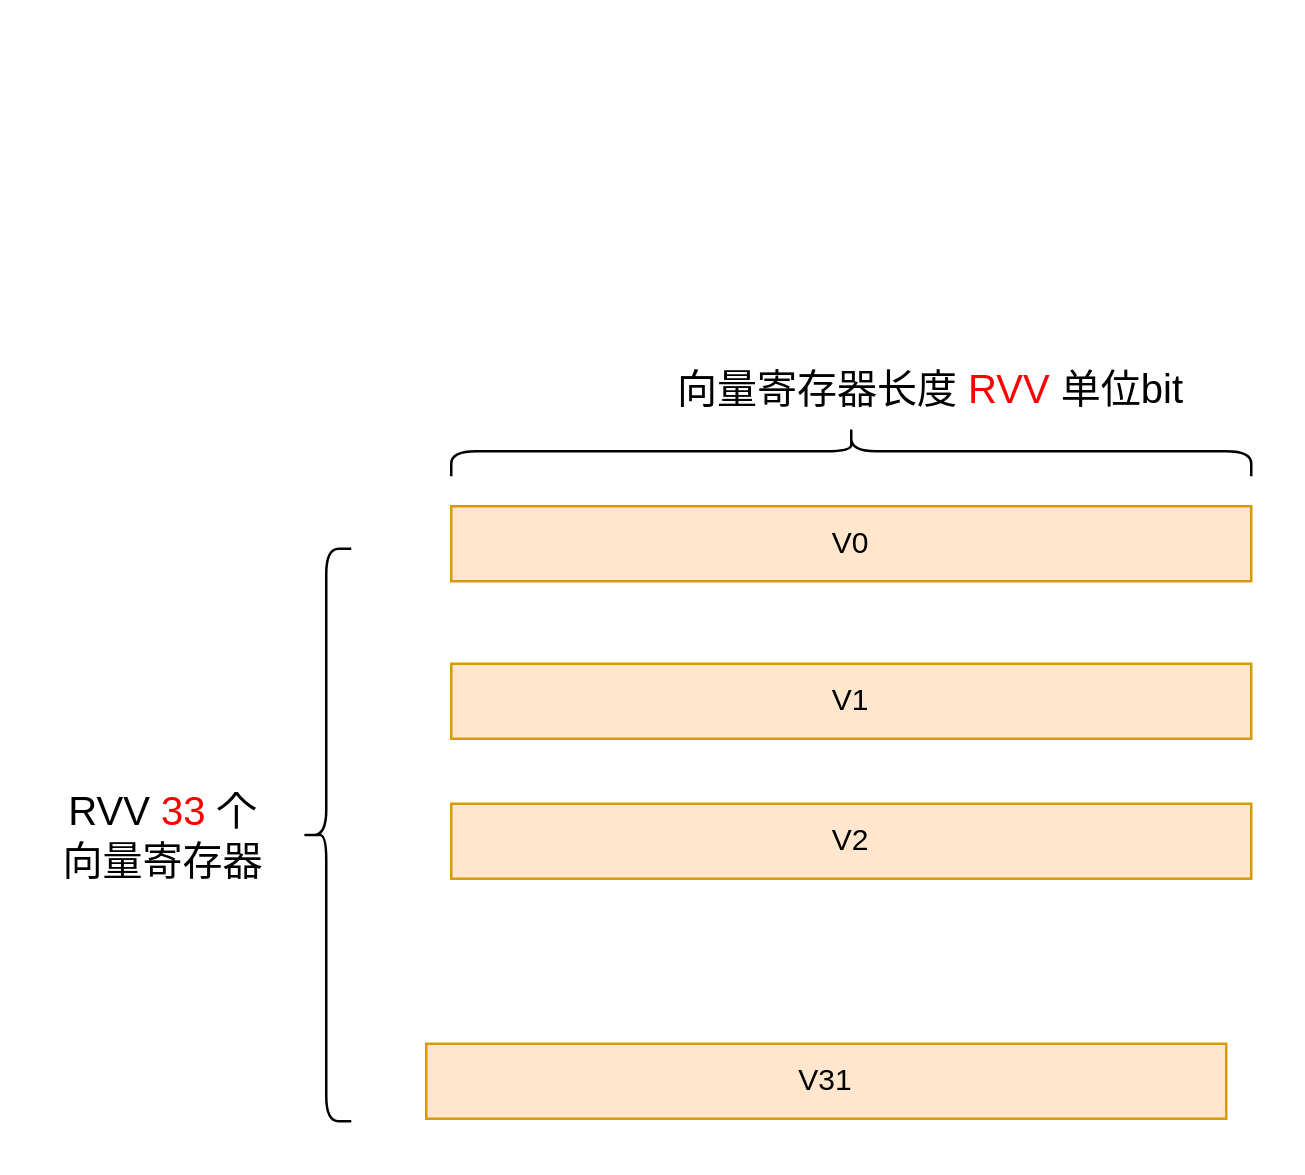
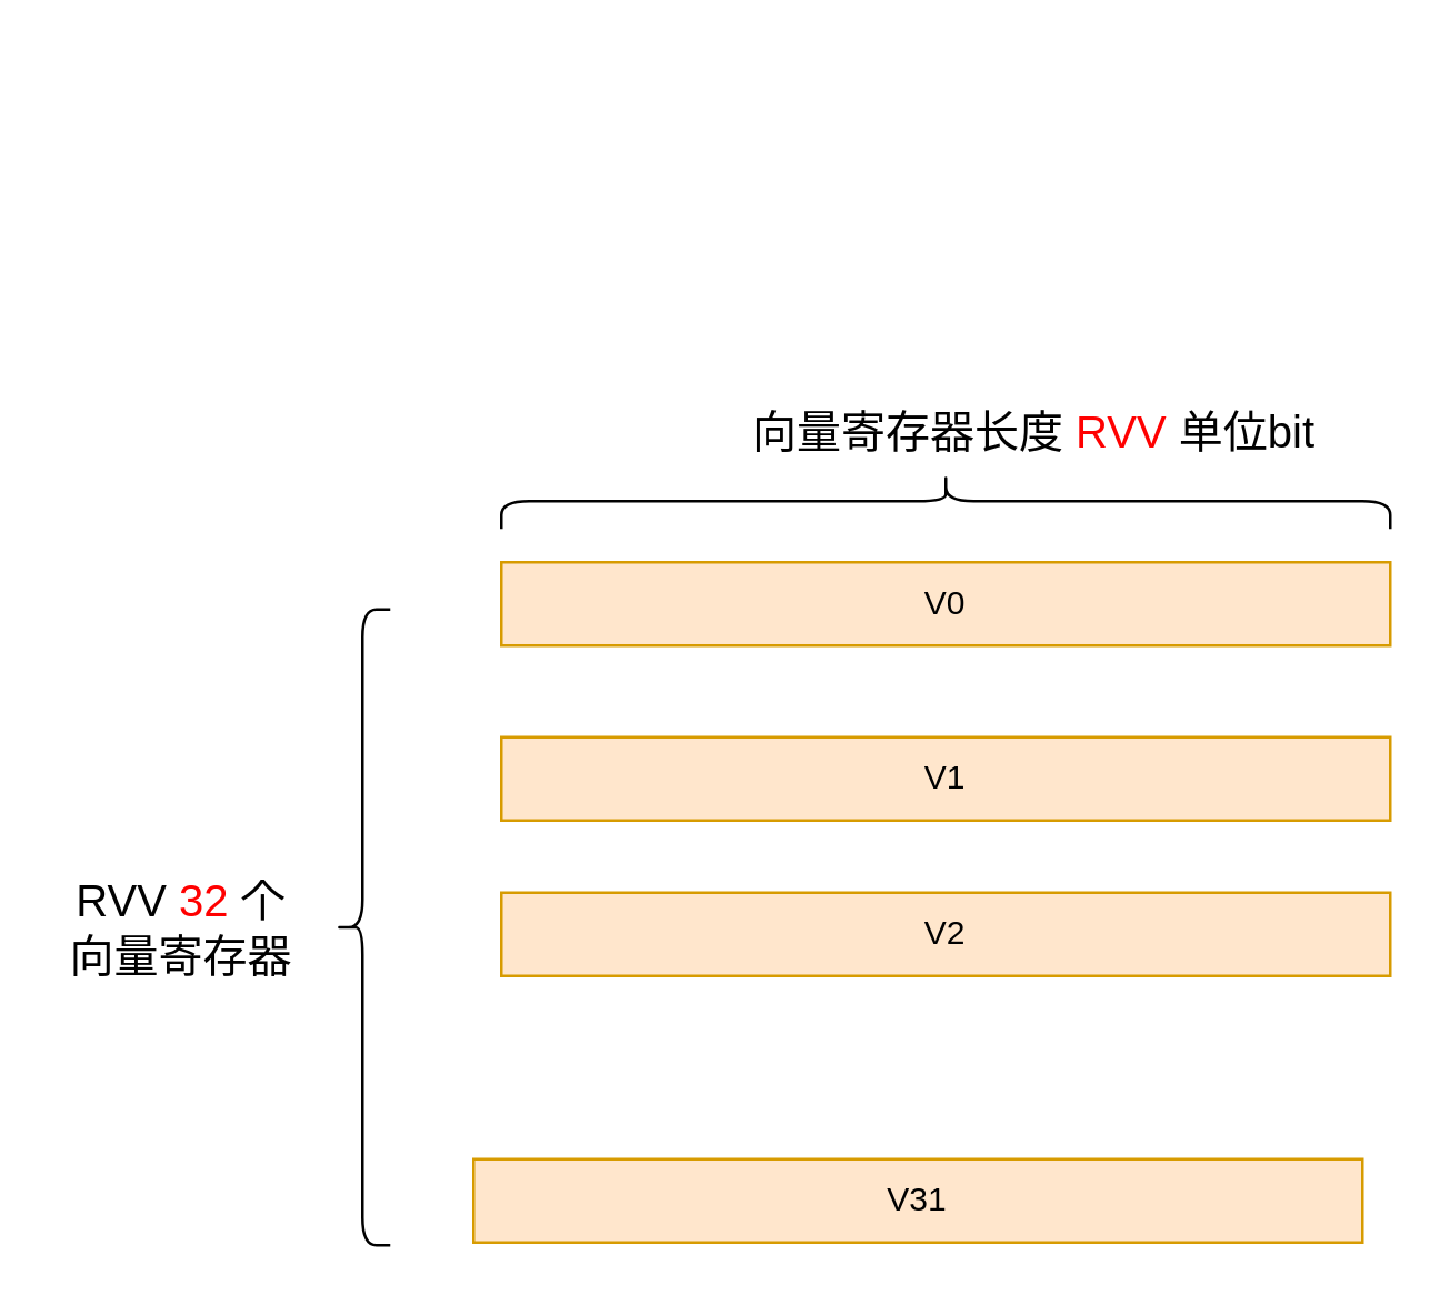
  <mxCell id="0" />
  <mxCell id="1" parent="0" />
  <mxCell id="2" value="V0" style="rounded=0;whiteSpace=wrap;html=1;fillColor=#ffe6cc;strokeColor=#d79b00;" parent="1" vertex="1"><mxGeometry x="180" y="202" width="320" height="30" as="geometry" /></mxCell>
  <mxCell id="3" value="V1" style="rounded=0;whiteSpace=wrap;html=1;fillColor=#ffe6cc;strokeColor=#d79b00;" parent="1" vertex="1"><mxGeometry x="180" y="265" width="320" height="30" as="geometry" /></mxCell>
  <mxCell id="4" value="V2" style="rounded=0;whiteSpace=wrap;html=1;fillColor=#ffe6cc;strokeColor=#d79b00;" parent="1" vertex="1"><mxGeometry x="180" y="321" width="320" height="30" as="geometry" /></mxCell>
  <mxCell id="5" value="V31" style="rounded=0;whiteSpace=wrap;html=1;fillColor=#ffe6cc;strokeColor=#d79b00;" parent="1" vertex="1"><mxGeometry x="170" y="417" width="320" height="30" as="geometry" /></mxCell>
  <mxCell id="6" value="" style="shape=curlyBracket;whiteSpace=wrap;html=1;rounded=1;labelPosition=left;verticalLabelPosition=middle;align=right;verticalAlign=middle;" parent="1" vertex="1"><mxGeometry x="120" y="219" width="20" height="229" as="geometry" /></mxCell>
- <mxCell id="7" value="&lt;font style=&quot;font-size: 16px;&quot;&gt;RVV &lt;font color=&quot;#ff0000&quot;&gt;33&lt;/font&gt; 个&lt;br&gt;向量寄存器&lt;/font&gt;" style="text;strokeColor=none;align=center;fillColor=none;html=1;verticalAlign=middle;whiteSpace=wrap;rounded=0;" vertex="1" parent="1"><mxGeometry x="20" y="293.5" width="90" height="80" as="geometry" /></mxCell>
+ <mxCell id="7" value="&lt;font style=&quot;font-size: 16px;&quot;&gt;RVV &lt;font color=&quot;#ff0000&quot;&gt;32&lt;/font&gt; 个&lt;br&gt;向量寄存器&lt;/font&gt;" style="text;strokeColor=none;align=center;fillColor=none;html=1;verticalAlign=middle;whiteSpace=wrap;rounded=0;" vertex="1" parent="1"><mxGeometry x="20" y="293.5" width="90" height="80" as="geometry" /></mxCell>
  <mxCell id="8" value="" style="shape=curlyBracket;whiteSpace=wrap;html=1;rounded=1;labelPosition=left;verticalLabelPosition=middle;align=right;verticalAlign=middle;rotation=90;size=0.5;" vertex="1" parent="1"><mxGeometry x="330" y="20" width="20" height="320" as="geometry" /></mxCell>
  <mxCell id="9" value="&lt;font style=&quot;font-size: 16px;&quot;&gt;向量寄存器长度 &lt;font color=&quot;#ff0000&quot;&gt;RVV &lt;/font&gt;单位bit&lt;/font&gt;" style="text;strokeColor=none;align=center;fillColor=none;html=1;verticalAlign=middle;whiteSpace=wrap;rounded=0;" vertex="1" parent="1"><mxGeometry x="252.5" y="140" width="237.5" height="30" as="geometry" /></mxCell>
